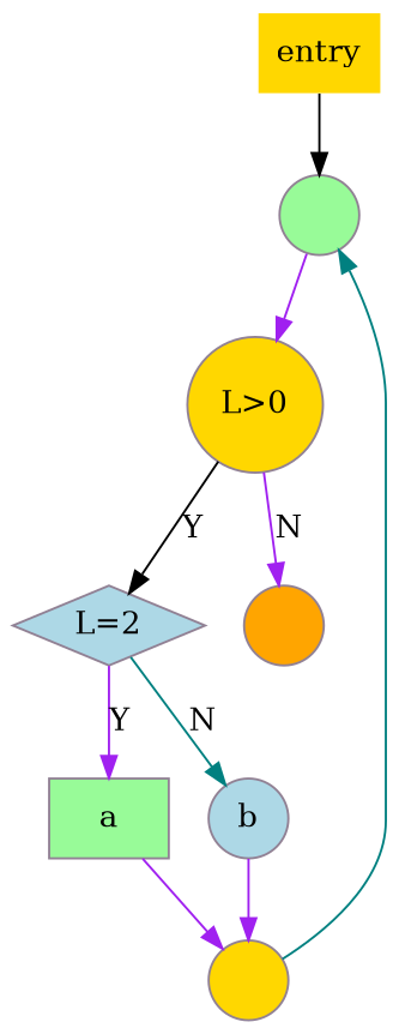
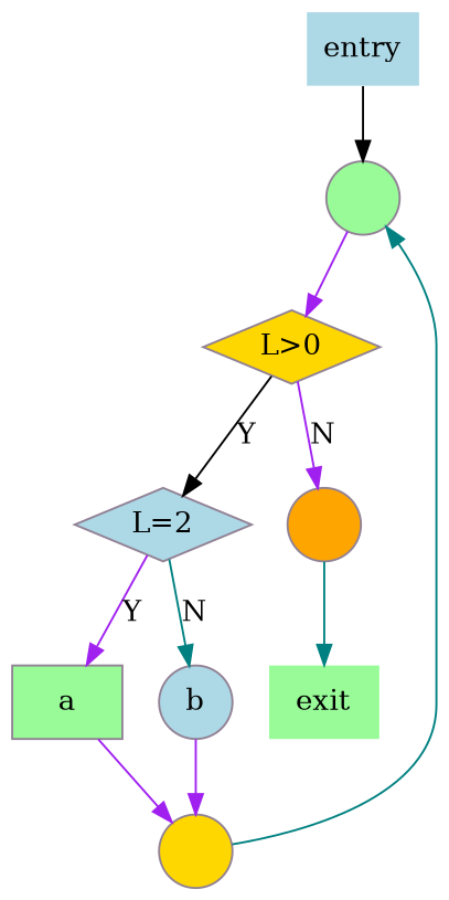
  digraph {
    node [color="#918194" fillcolor=palegreen shape=circle style=filled]
    edge [color=purple]
    n1 [filllcolor=yellow label=" "]
-   n2 [fillcolor=gold label="L\>0"]
+   n2 [fillcolor=gold label="L\>0" shape=diamond]
    n3 [fillcolor=lightblue label="L=2" shape=diamond]
    n4 [fillcolor=orange filllcolor=yellow label=" "]
    n5 [label=a shape=box]
    n6 [fillcolor=lightblue label=b]
+   n7 [label=exit shape=plaintext]
    n8 [fillcolor=gold filllcolor=yellow label=" "]
-   n9 [fillcolor=gold label=entry shape=plaintext]
+   n9 [fillcolor=lightblue label=entry shape=plaintext]
    n1 -> n2
    n2 -> n3 [color=black label=Y]
    n2 -> n4 [label=N]
    n3 -> n5 [label=Y]
    n3 -> n6 [color=teal label=N]
+   n4 -> n7 [color=teal]
    n5 -> n8
    n6 -> n8
    n8 -> n1 [color=teal]
    n9 -> n1 [color=black]
  }
